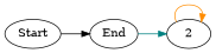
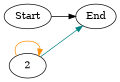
  digraph {
    rankdir=LR
    Start
    End
    2 [perf_profile="{128: 2898.2188999999994, 320: 1150.7265, 512: 700.4040000000002, 704: 510.6892, 896: 399.03869999999995, 1088: 322.5969, 1280: 271.0062, 1472: 242.73329999999999, 1664: 222.29129999999998, 1856: 204.17969999999997, 2048: 201.59859999999998, 2240: 200.2895, 2432: 201.2618, 2624: 203.90529999999995, 2816: 203.4614, 3008: 200.59420000000003}"]
    Start -> End [color=black weight=1]
-   End -> 2 [color=teal weight=0.9]
+   2 -> End [color=teal weight=0.9]
    2 -> 2 [color=darkorange weight=0.1]
  }
